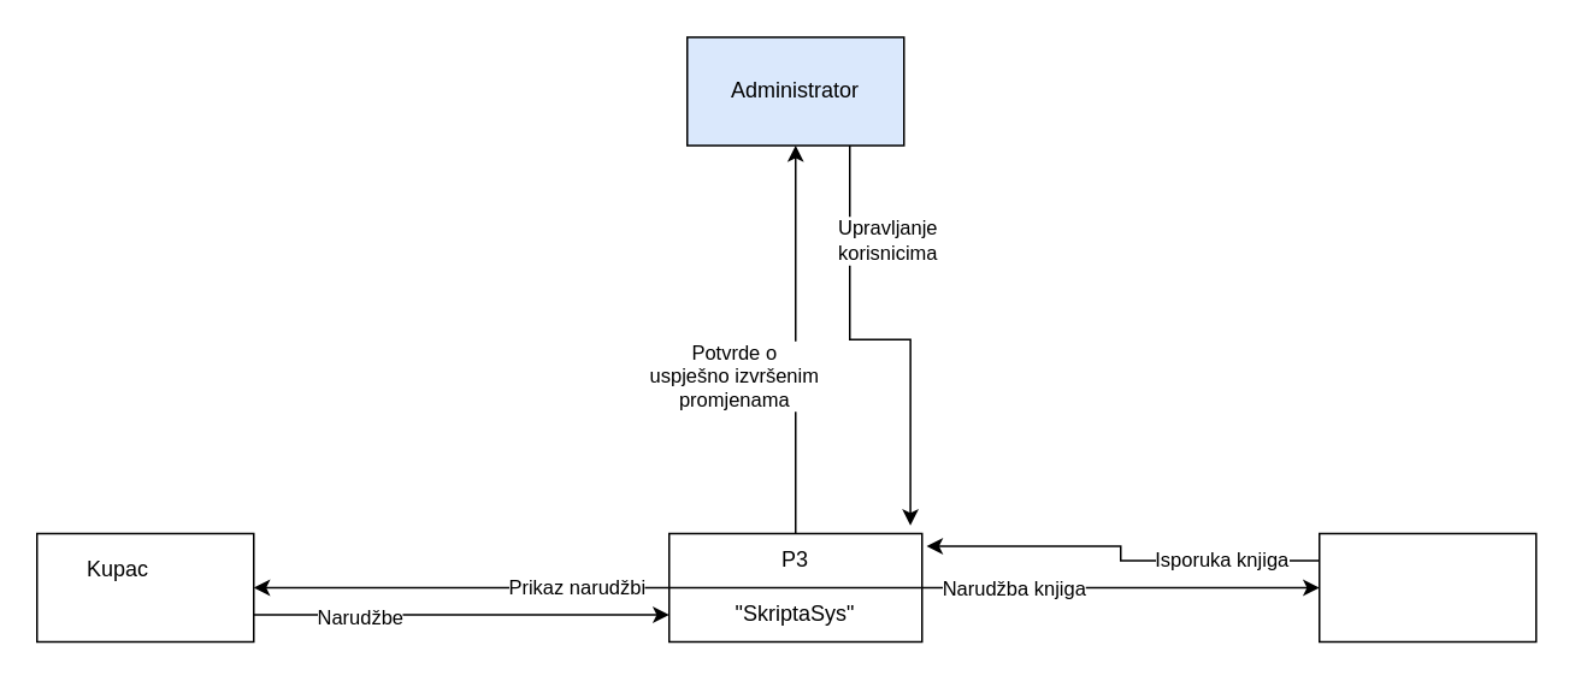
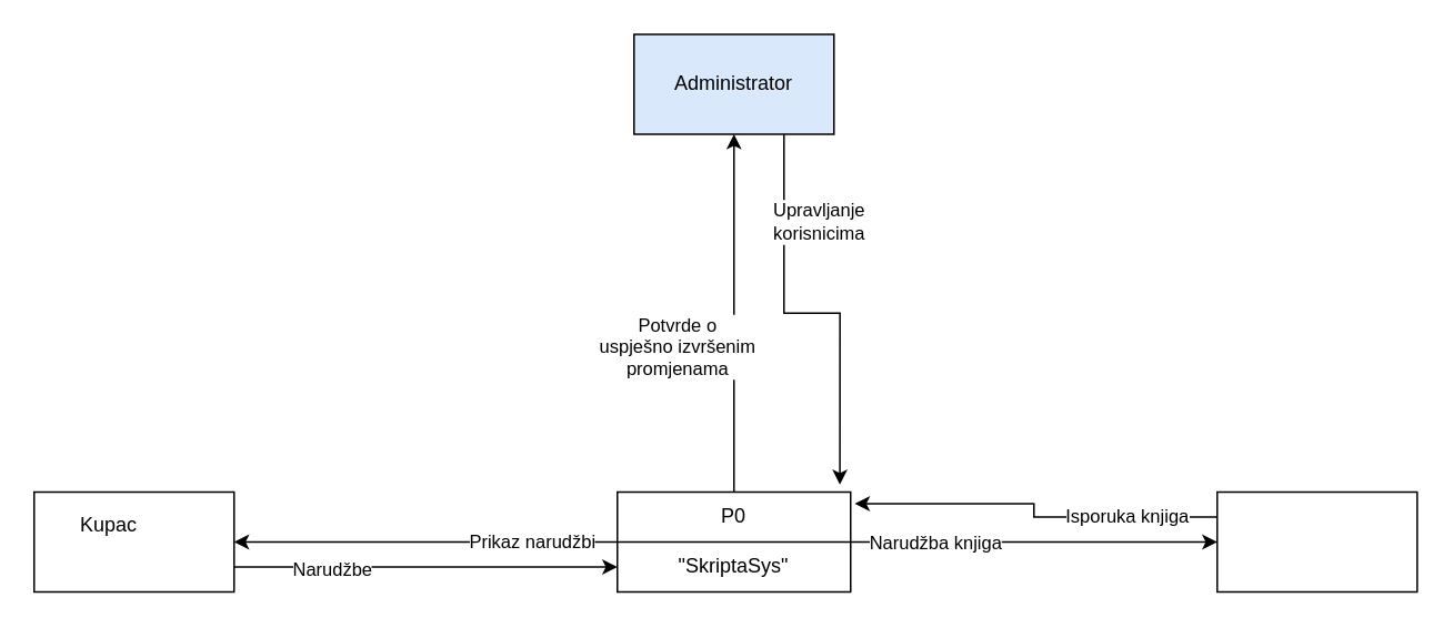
  <mxCell id="0" />
  <mxCell id="1" parent="0" />
  <mxCell id="2" value="Voditelj&amp;nbsp;&lt;div&gt;sustava&lt;/div&gt;" style="text;html=1;align=center;verticalAlign=middle;whiteSpace=wrap;rounded=0;" parent="1" vertex="1"><mxGeometry x="410" y="35" width="60" height="30" as="geometry" /></mxCell>
  <mxCell id="3" value="" style="edgeStyle=orthogonalEdgeStyle;rounded=0;orthogonalLoop=1;jettySize=auto;html=1;" parent="1" source="9" target="16" edge="1"><mxGeometry relative="1" as="geometry" /></mxCell>
  <mxCell id="4" value="Potvrde o&lt;div&gt;uspješno izvršenim&lt;/div&gt;&lt;div&gt;promjenama&lt;/div&gt;" style="edgeLabel;html=1;align=center;verticalAlign=middle;resizable=0;points=[];" parent="3" vertex="1" connectable="0"><mxGeometry x="-0.181" y="1" relative="1" as="geometry"><mxPoint x="-34" as="offset" /></mxGeometry></mxCell>
  <mxCell id="5" style="edgeStyle=orthogonalEdgeStyle;rounded=0;orthogonalLoop=1;jettySize=auto;html=1;exitX=0;exitY=0.5;exitDx=0;exitDy=0;entryX=1;entryY=0.5;entryDx=0;entryDy=0;" parent="1" source="9" target="14" edge="1"><mxGeometry relative="1" as="geometry" /></mxCell>
  <mxCell id="6" value="Prikaz narudžbi" style="edgeLabel;html=1;align=center;verticalAlign=middle;resizable=0;points=[];" parent="5" vertex="1" connectable="0"><mxGeometry x="-0.548" y="-1" relative="1" as="geometry"><mxPoint as="offset" /></mxGeometry></mxCell>
  <mxCell id="7" style="edgeStyle=orthogonalEdgeStyle;rounded=0;orthogonalLoop=1;jettySize=auto;html=1;exitX=1;exitY=0.5;exitDx=0;exitDy=0;entryX=0;entryY=0.5;entryDx=0;entryDy=0;" parent="1" source="9" target="11" edge="1"><mxGeometry relative="1" as="geometry" /></mxCell>
  <mxCell id="8" value="Narudžba&amp;nbsp;&lt;span style=&quot;background-color: light-dark(#ffffff, var(--ge-dark-color, #121212)); color: light-dark(rgb(0, 0, 0), rgb(255, 255, 255));&quot;&gt;knjiga&lt;/span&gt;" style="edgeLabel;html=1;align=center;verticalAlign=middle;resizable=0;points=[];" parent="7" vertex="1" connectable="0"><mxGeometry x="-0.545" relative="1" as="geometry"><mxPoint as="offset" /></mxGeometry></mxCell>
- <mxCell id="9" value="P3" style="swimlane;fontStyle=0;childLayout=stackLayout;horizontal=1;startSize=30;horizontalStack=0;resizeParent=1;resizeParentMax=0;resizeLast=0;collapsible=1;marginBottom=0;whiteSpace=wrap;html=1;" parent="1" vertex="1"><mxGeometry x="370" y="295" width="140" height="60" as="geometry" /></mxCell>
+ <mxCell id="9" value="P0" style="swimlane;fontStyle=0;childLayout=stackLayout;horizontal=1;startSize=30;horizontalStack=0;resizeParent=1;resizeParentMax=0;resizeLast=0;collapsible=1;marginBottom=0;whiteSpace=wrap;html=1;" parent="1" vertex="1"><mxGeometry x="370" y="295" width="140" height="60" as="geometry" /></mxCell>
  <mxCell id="10" value="&quot;SkriptaSys&quot;" style="text;strokeColor=none;fillColor=none;align=center;verticalAlign=middle;spacingLeft=4;spacingRight=4;overflow=hidden;points=[[0,0.5],[1,0.5]];portConstraint=eastwest;rotatable=0;whiteSpace=wrap;html=1;" parent="9" vertex="1"><mxGeometry y="30" width="140" height="30" as="geometry" /></mxCell>
  <mxCell id="11" value="" style="rounded=0;whiteSpace=wrap;html=1;" parent="1" vertex="1"><mxGeometry x="730" y="295" width="120" height="60" as="geometry" /></mxCell>
  <mxCell id="12" style="edgeStyle=orthogonalEdgeStyle;rounded=0;orthogonalLoop=1;jettySize=auto;html=1;exitX=1;exitY=0.75;exitDx=0;exitDy=0;entryX=0;entryY=0.5;entryDx=0;entryDy=0;" parent="1" source="14" target="10" edge="1"><mxGeometry relative="1" as="geometry" /></mxCell>
  <mxCell id="13" value="Narudžbe" style="edgeLabel;html=1;align=center;verticalAlign=middle;resizable=0;points=[];" parent="12" vertex="1" connectable="0"><mxGeometry x="-0.496" y="-1" relative="1" as="geometry"><mxPoint as="offset" /></mxGeometry></mxCell>
  <mxCell id="14" value="" style="rounded=0;whiteSpace=wrap;html=1;" parent="1" vertex="1"><mxGeometry x="20" y="295" width="120" height="60" as="geometry" /></mxCell>
  <mxCell id="15" value="Kupac" style="text;html=1;align=center;verticalAlign=middle;whiteSpace=wrap;rounded=0;" parent="1" vertex="1"><mxGeometry x="35" y="300" width="60" height="30" as="geometry" /></mxCell>
  <mxCell id="16" value="Administrator" style="whiteSpace=wrap;html=1;fontStyle=0;startSize=30;horizontal=1;fillColor=#dae8fc;" parent="1" vertex="1"><mxGeometry x="380" y="20" width="120" height="60" as="geometry" /></mxCell>
  <mxCell id="17" style="edgeStyle=orthogonalEdgeStyle;rounded=0;orthogonalLoop=1;jettySize=auto;html=1;exitX=0.75;exitY=1;exitDx=0;exitDy=0;entryX=0.954;entryY=-0.075;entryDx=0;entryDy=0;entryPerimeter=0;" parent="1" source="16" target="9" edge="1"><mxGeometry relative="1" as="geometry" /></mxCell>
  <mxCell id="18" value="Upravljanje&lt;div&gt;korisnicima&lt;/div&gt;" style="edgeLabel;html=1;align=center;verticalAlign=middle;resizable=0;points=[];" parent="17" vertex="1" connectable="0"><mxGeometry x="-0.574" y="-2" relative="1" as="geometry"><mxPoint x="22" as="offset" /></mxGeometry></mxCell>
  <mxCell id="19" style="edgeStyle=orthogonalEdgeStyle;rounded=0;orthogonalLoop=1;jettySize=auto;html=1;exitX=0;exitY=0.25;exitDx=0;exitDy=0;entryX=1.018;entryY=0.117;entryDx=0;entryDy=0;entryPerimeter=0;" parent="1" source="11" target="9" edge="1"><mxGeometry relative="1" as="geometry" /></mxCell>
  <mxCell id="20" value="Isporuka knjiga" style="edgeLabel;html=1;align=center;verticalAlign=middle;resizable=0;points=[];" parent="19" vertex="1" connectable="0"><mxGeometry x="-0.512" y="-1" relative="1" as="geometry"><mxPoint as="offset" /></mxGeometry></mxCell>
